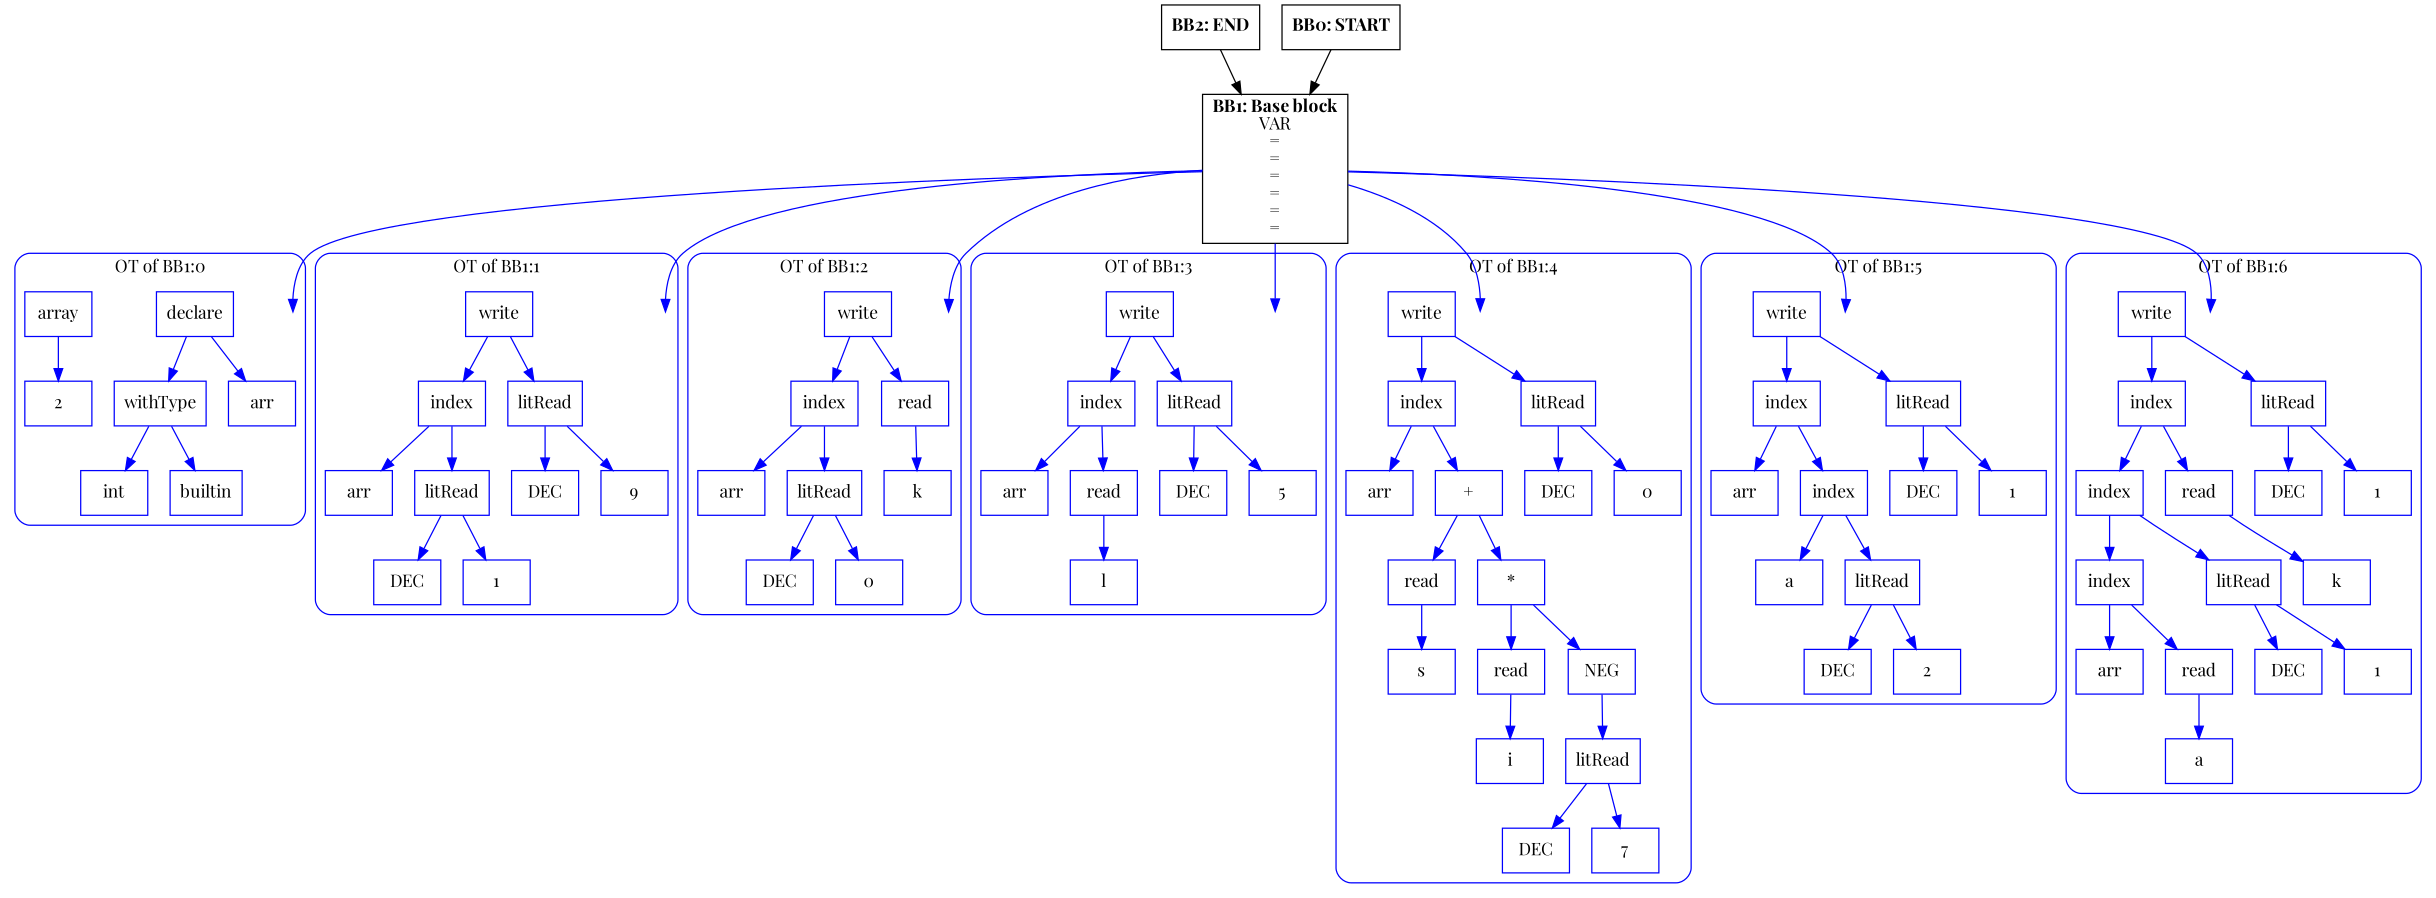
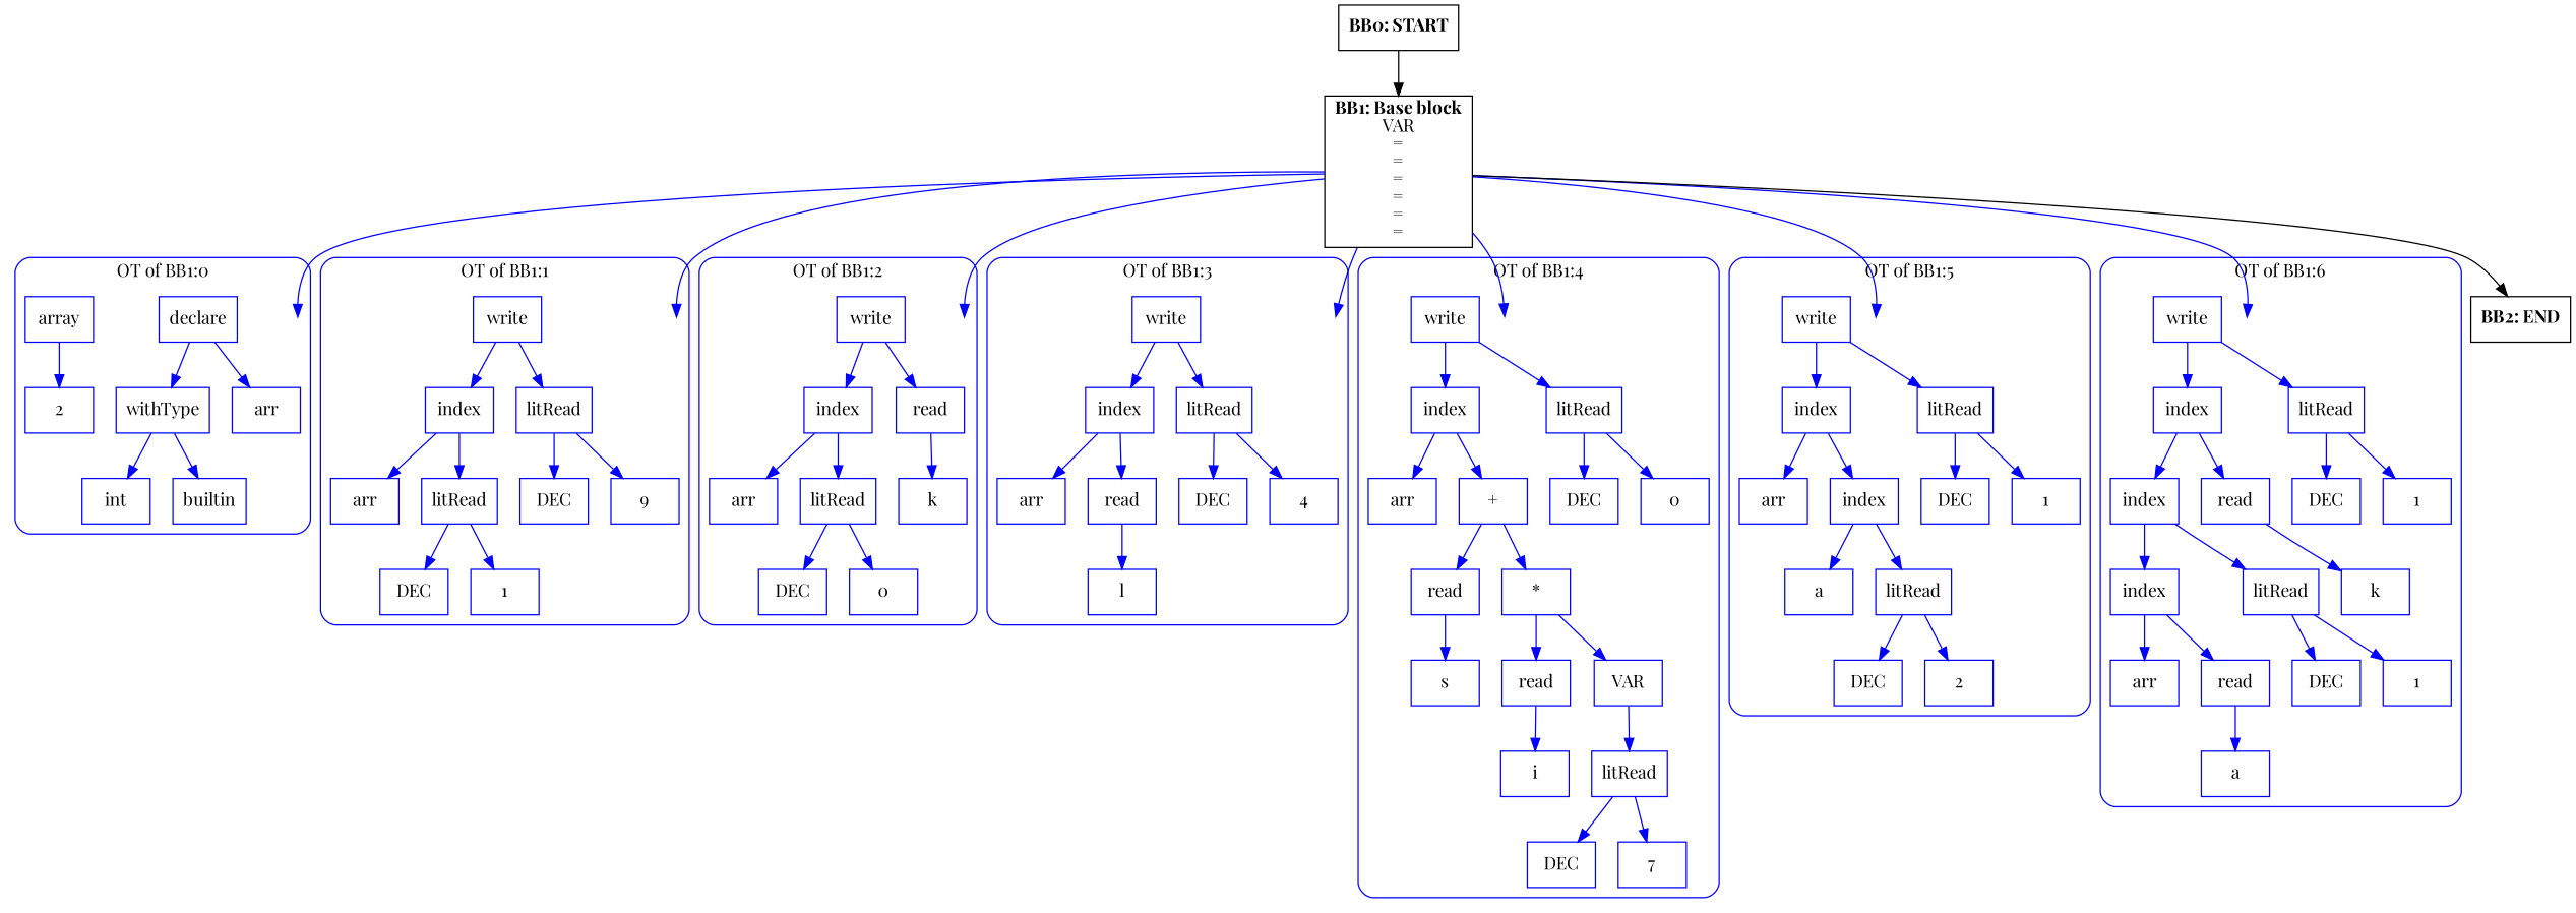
  digraph {
    compound=true
    fontname="Playfair Display"
    splines=true
    node [fontname="Playfair Display" shape=rectangle color=blue]
    edge [color=blue fontname="Playfair Display"]
    entry0 [shape=point style=invis color=""]
    n2 [label=declare]
    n3 [label=withType]
    n4 [label=arr]
    n5 [label=int]
    n6 [label=builtin]
    n7 [label=array]
    n8 [label=2]
    entry1 [shape=point style=invis color=""]
    n10 [label=write]
    n11 [label=index]
    n12 [label=litRead]
    n13 [label=arr]
    n14 [label=litRead]
    n15 [label=DEC]
    n16 [label=1]
    n17 [label=DEC]
    n18 [label=9]
    entry2 [shape=point style=invis color=""]
    n20 [label=write]
    n21 [label=index]
    n22 [label=read]
    n23 [label=arr]
    n24 [label=litRead]
    n25 [label=DEC]
    n26 [label=0]
    n27 [label=k]
    entry3 [shape=point style=invis color=""]
    n29 [label=write]
    n30 [label=index]
    n31 [label=litRead]
    n32 [label=arr]
    n33 [label=read]
    n34 [label=l]
    n35 [label=DEC]
-   n36 [label=5]
+   n36 [label=4]
    entry4 [shape=point style=invis color=""]
    n38 [label=write]
    n39 [label=index]
    n40 [label=litRead]
    n41 [label=arr]
    n42 [label="+"]
    n43 [label=read]
    n44 [label="*"]
    n45 [label=s]
    n46 [label=read]
-   n47 [label=NEG]
+   n47 [label=VAR]
    n48 [label=i]
    n49 [label=litRead]
    n50 [label=DEC]
    n51 [label=7]
    n52 [label=DEC]
    n53 [label=0]
    entry5 [shape=point style=invis color=""]
    n55 [label=write]
    n56 [label=index]
    n57 [label=litRead]
    n58 [label=arr]
    n59 [label=index]
    n60 [label=a]
    n61 [label=litRead]
    n62 [label=DEC]
    n63 [label=2]
    n64 [label=DEC]
    n65 [label=1]
    entry6 [shape=point style=invis color=""]
    n67 [label=write]
    n68 [label=index]
    n69 [label=litRead]
    n70 [label=index]
    n71 [label=read]
    n72 [label=index]
    n73 [label=litRead]
    n74 [label=arr]
    n75 [label=read]
    n76 [label=a]
    n77 [label=DEC]
    n78 [label=1]
    n79 [label=k]
    n80 [label=DEC]
    n81 [label=1]
    n82 [label=<<B>BB2: END</B><BR ALIGN="CENTER"/>> color=""]
    n83 [label=<<B>BB1: Base block</B><BR ALIGN="CENTER"/>VAR<BR ALIGN="CENTER"/>=<BR ALIGN="CENTER"/>=<BR ALIGN="CENTER"/>=<BR ALIGN="CENTER"/>=<BR ALIGN="CENTER"/>=<BR ALIGN="CENTER"/>=<BR ALIGN="CENTER"/>> color=""]
    n84 [label=<<B>BB0: START</B><BR ALIGN="CENTER"/>> color=""]
    subgraph cluster_1 {
      color=blue
      label="OT of BB1:0"
      style=rounded
      entry0
      n2
      n3
      n4
      n5
      n6
      n7
      n8
    }
    subgraph cluster_2 {
      color=blue
      label="OT of BB1:1"
      style=rounded
      entry1
      n10
      n11
      n12
      n13
      n14
      n15
      n16
      n17
      n18
    }
    subgraph cluster_3 {
      color=blue
      label="OT of BB1:2"
      style=rounded
      entry2
      n20
      n21
      n22
      n23
      n24
      n25
      n26
      n27
    }
    subgraph cluster_4 {
      color=blue
      label="OT of BB1:3"
      style=rounded
      entry3
      n29
      n30
      n31
      n32
      n33
      n34
      n35
      n36
    }
    subgraph cluster_5 {
      color=blue
      label="OT of BB1:4"
      style=rounded
      entry4
      n38
      n39
      n40
      n41
      n42
      n43
      n44
      n45
      n46
      n47
      n48
      n49
      n50
      n51
      n52
      n53
    }
    subgraph cluster_6 {
      color=blue
      label="OT of BB1:5"
      style=rounded
      entry5
      n55
      n56
      n57
      n58
      n59
      n60
      n61
      n62
      n63
      n64
      n65
    }
    subgraph cluster_7 {
      color=blue
      label="OT of BB1:6"
      style=rounded
      entry6
      n67
      n68
      n69
      n70
      n71
      n72
      n73
      n74
      n75
      n76
      n77
      n78
      n79
      n80
      n81
    }
    n2 -> n3
    n2 -> n4
    n3 -> n5
    n3 -> n6
    n7 -> n8
    n10 -> n11
    n10 -> n12
    n11 -> n13
    n11 -> n14
    n12 -> n17
    n12 -> n18
    n14 -> n15
    n14 -> n16
    n20 -> n21
    n20 -> n22
    n21 -> n23
    n21 -> n24
    n22 -> n27
    n24 -> n25
    n24 -> n26
    n29 -> n30
    n29 -> n31
    n30 -> n32
    n30 -> n33
    n31 -> n35
    n31 -> n36
    n33 -> n34
    n38 -> n39
    n38 -> n40
    n39 -> n41
    n39 -> n42
    n40 -> n52
    n40 -> n53
    n42 -> n43
    n42 -> n44
    n43 -> n45
    n44 -> n46
    n44 -> n47
    n46 -> n48
    n47 -> n49
    n49 -> n50
    n49 -> n51
    n55 -> n56
    n55 -> n57
    n56 -> n58
    n56 -> n59
    n57 -> n64
    n57 -> n65
    n59 -> n60
    n59 -> n61
    n61 -> n62
    n61 -> n63
    n67 -> n68
    n67 -> n69
    n68 -> n70
    n68 -> n71
    n69 -> n80
    n69 -> n81
    n70 -> n72
    n70 -> n73
    n71 -> n79
    n72 -> n74
    n72 -> n75
    n73 -> n77
    n73 -> n78
    n75 -> n76
    n83 -> entry0
    n83 -> entry1
    n83 -> entry2
    n83 -> entry3
    n83 -> entry4
    n83 -> entry5
    n83 -> entry6
-   n82 -> n83 [color=""]
+   n83 -> n82 [color=""]
    n84 -> n83 [color=""]
  }
